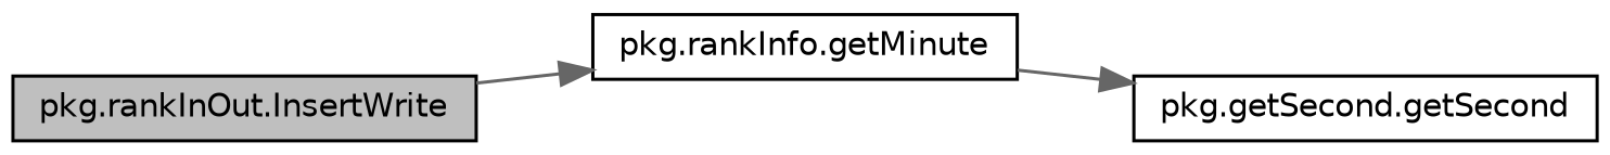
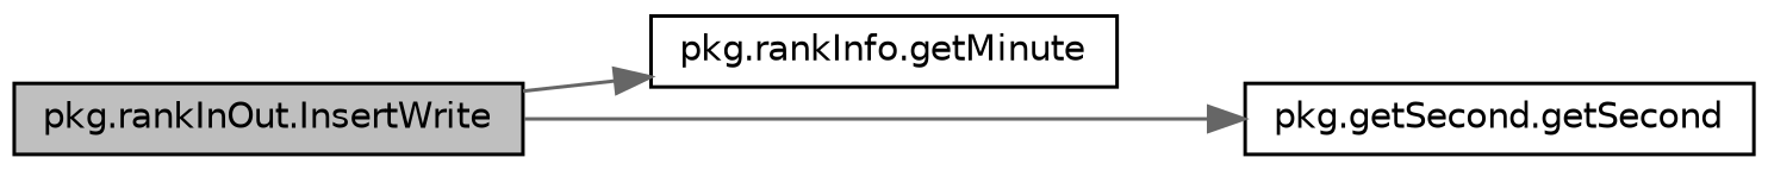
  digraph {
    rankdir=LR
    node [color=black fillcolor=white fontname=Helvetica fontsize=10 shape=record style=filled]
    edge [color=gray40 fontname=Helvetica fontsize=10 labelfontname=Helvetica labelfontsize=10 style=solid]
    n1 [fillcolor=grey75 fontcolor=black height=0.2 label="pkg.rankInOut.InsertWrite" width=0.4]
    n2 [height=0.2 label="pkg.rankInfo.getMinute" width=0.4]
    n3 [height=0.2 label="pkg.getSecond.getSecond" width=0.4]
    n1 -> n2
-   n2 -> n3
+   n1 -> n3
  }
